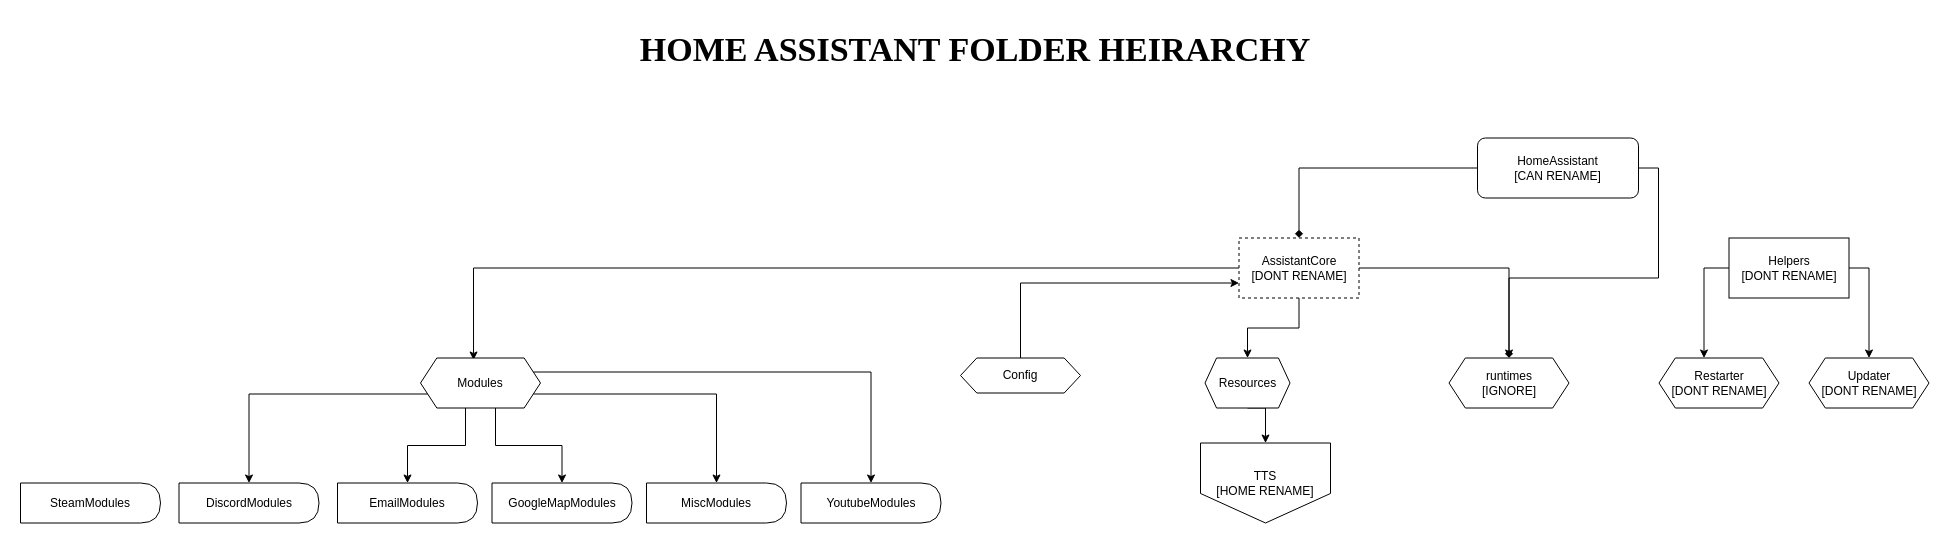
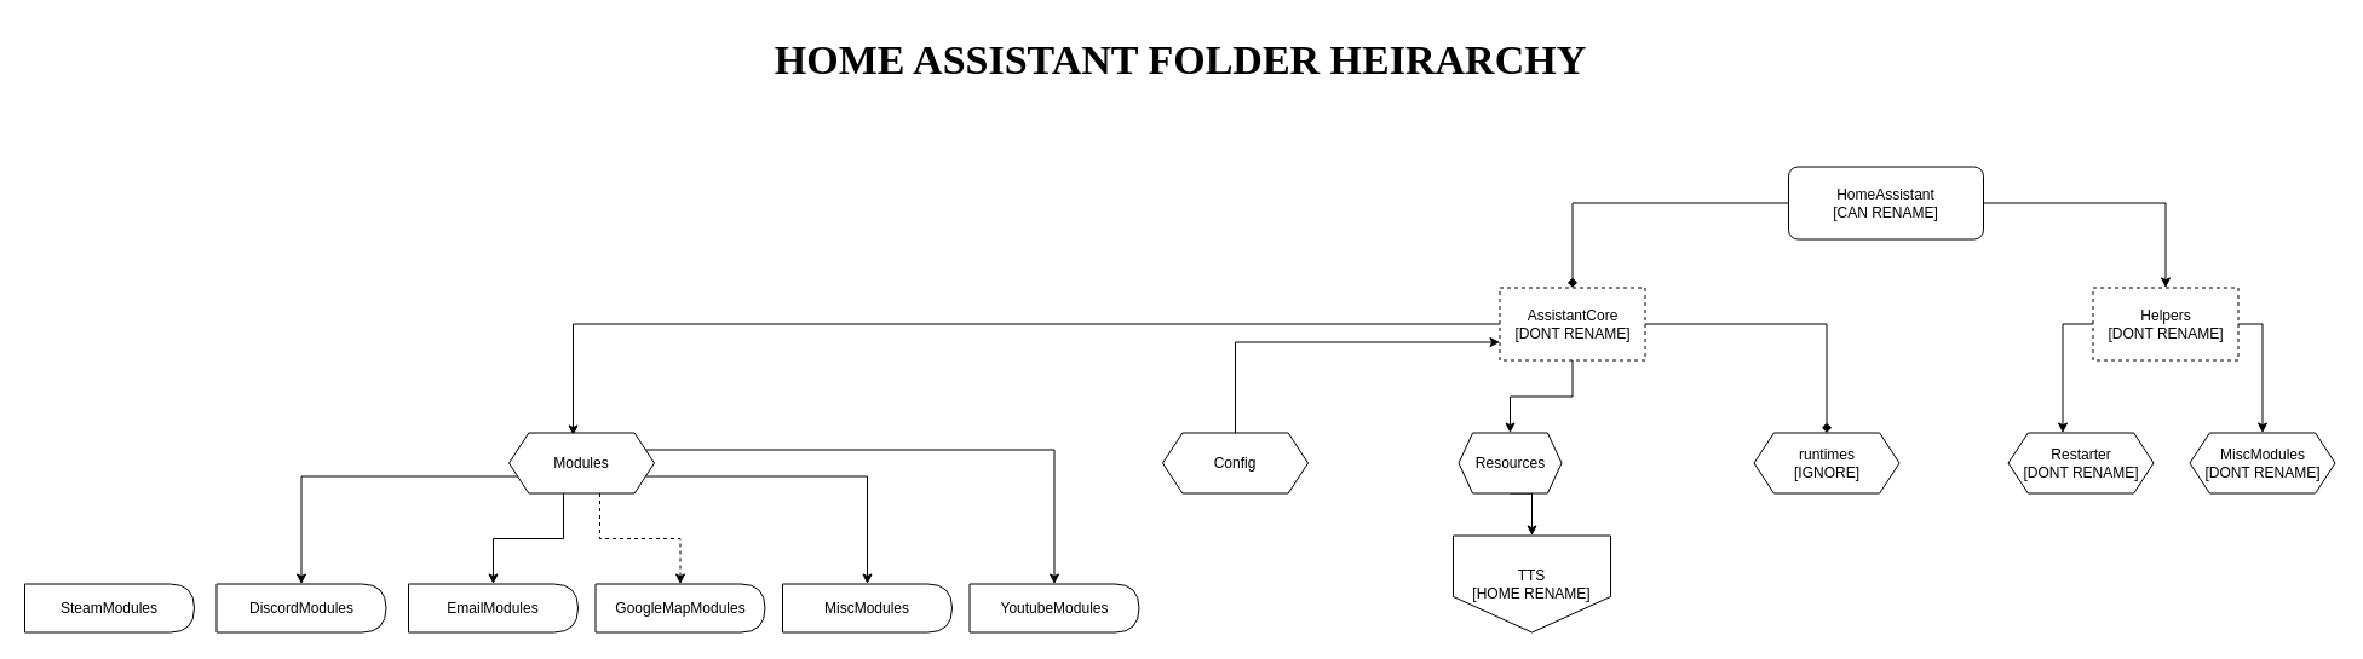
  <mxCell id="0" />
  <mxCell id="1" parent="0" />
  <mxCell id="2" style="edgeStyle=orthogonalEdgeStyle;rounded=0;orthogonalLoop=1;jettySize=auto;html=1;exitX=0;exitY=0.5;exitDx=0;exitDy=0;entryX=0.5;entryY=0;entryDx=0;entryDy=0;endArrow=diamond;" edge="1" parent="1" source="4" target="8"><mxGeometry relative="1" as="geometry" /></mxCell>
- <mxCell id="3" style="edgeStyle=orthogonalEdgeStyle;rounded=0;orthogonalLoop=1;jettySize=auto;html=1;exitX=1;exitY=0.5;exitDx=0;exitDy=0;" edge="1" parent="1" source="4" target="22"><mxGeometry relative="1" as="geometry" /></mxCell>
+ <mxCell id="3" style="edgeStyle=orthogonalEdgeStyle;rounded=0;orthogonalLoop=1;jettySize=auto;html=1;exitX=1;exitY=0.5;exitDx=0;exitDy=0;entryX=0.5;entryY=0;entryDx=0;entryDy=0;" edge="1" parent="1" source="4" target="11"><mxGeometry relative="1" as="geometry" /></mxCell>
  <mxCell id="4" value="HomeAssistant&lt;br&gt;[CAN RENAME]&lt;br&gt;" style="rounded=1;whiteSpace=wrap;html=1;arcSize=13;" vertex="1" parent="1"><mxGeometry x="1477" y="137.5" width="161" height="60" as="geometry" /></mxCell>
  <mxCell id="5" style="edgeStyle=orthogonalEdgeStyle;rounded=0;orthogonalLoop=1;jettySize=auto;html=1;exitX=1;exitY=0.5;exitDx=0;exitDy=0;entryX=0.5;entryY=0;entryDx=0;entryDy=0;endArrow=diamond;" edge="1" parent="1" source="8" target="22"><mxGeometry relative="1" as="geometry" /></mxCell>
  <mxCell id="6" style="edgeStyle=orthogonalEdgeStyle;rounded=0;orthogonalLoop=1;jettySize=auto;html=1;exitX=0;exitY=0.5;exitDx=0;exitDy=0;entryX=0.442;entryY=0.04;entryDx=0;entryDy=0;entryPerimeter=0;" edge="1" parent="1" source="8" target="19"><mxGeometry relative="1" as="geometry" /></mxCell>
  <mxCell id="7" style="edgeStyle=orthogonalEdgeStyle;rounded=0;orthogonalLoop=1;jettySize=auto;html=1;exitX=0.5;exitY=1;exitDx=0;exitDy=0;entryX=0.5;entryY=0;entryDx=0;entryDy=0;" edge="1" parent="1" source="8" target="21"><mxGeometry relative="1" as="geometry" /></mxCell>
  <mxCell id="8" value="AssistantCore&lt;br&gt;[DONT RENAME]&lt;br&gt;" style="rounded=1;whiteSpace=wrap;html=1;arcSize=0;dashed=1;" vertex="1" parent="1"><mxGeometry x="1238.5" y="237.5" width="120" height="60" as="geometry" /></mxCell>
  <mxCell id="9" style="edgeStyle=orthogonalEdgeStyle;rounded=0;orthogonalLoop=1;jettySize=auto;html=1;exitX=0;exitY=0.5;exitDx=0;exitDy=0;entryX=0.375;entryY=0;entryDx=0;entryDy=0;" edge="1" parent="1" source="11" target="23"><mxGeometry relative="1" as="geometry" /></mxCell>
  <mxCell id="10" style="edgeStyle=orthogonalEdgeStyle;rounded=0;orthogonalLoop=1;jettySize=auto;html=1;exitX=1;exitY=0.5;exitDx=0;exitDy=0;entryX=0.5;entryY=0;entryDx=0;entryDy=0;" edge="1" parent="1" source="11" target="24"><mxGeometry relative="1" as="geometry" /></mxCell>
- <mxCell id="11" value="Helpers&lt;br&gt;[DONT RENAME]&lt;br&gt;" style="rounded=1;whiteSpace=wrap;html=1;arcSize=0;" vertex="1" parent="1"><mxGeometry x="1728.5" y="237.5" width="120" height="60" as="geometry" /></mxCell>
+ <mxCell id="11" value="Helpers&lt;br&gt;[DONT RENAME]&lt;br&gt;" style="rounded=1;whiteSpace=wrap;html=1;arcSize=0;dashed=1;" vertex="1" parent="1"><mxGeometry x="1728.5" y="237.5" width="120" height="60" as="geometry" /></mxCell>
  <mxCell id="12" style="edgeStyle=orthogonalEdgeStyle;rounded=0;orthogonalLoop=1;jettySize=auto;html=1;exitX=0.5;exitY=0;exitDx=0;exitDy=0;entryX=0;entryY=0.75;entryDx=0;entryDy=0;" edge="1" parent="1" source="13" target="8"><mxGeometry relative="1" as="geometry" /></mxCell>
- <mxCell id="13" value="Config&lt;br&gt;" style="shape=hexagon;perimeter=hexagonPerimeter2;whiteSpace=wrap;html=1;size=0.136;" vertex="1" parent="1"><mxGeometry x="960" y="357.5" width="120" height="35" as="geometry" /></mxCell>
+ <mxCell id="13" value="Config&lt;br&gt;" style="shape=hexagon;perimeter=hexagonPerimeter2;whiteSpace=wrap;html=1;size=0.136;" vertex="1" parent="1"><mxGeometry x="960" y="357.5" width="120" height="50" as="geometry" /></mxCell>
  <mxCell id="14" style="edgeStyle=orthogonalEdgeStyle;rounded=0;orthogonalLoop=1;jettySize=auto;html=1;exitX=0;exitY=0.75;exitDx=0;exitDy=0;entryX=0.5;entryY=0;entryDx=0;entryDy=0;" edge="1" parent="1" source="19" target="25"><mxGeometry relative="1" as="geometry" /></mxCell>
  <mxCell id="15" style="edgeStyle=orthogonalEdgeStyle;rounded=0;orthogonalLoop=1;jettySize=auto;html=1;exitX=1;exitY=0.25;exitDx=0;exitDy=0;entryX=0.5;entryY=0;entryDx=0;entryDy=0;" edge="1" parent="1" source="19" target="30"><mxGeometry relative="1" as="geometry" /></mxCell>
  <mxCell id="16" style="edgeStyle=orthogonalEdgeStyle;rounded=0;orthogonalLoop=1;jettySize=auto;html=1;exitX=0.375;exitY=1;exitDx=0;exitDy=0;entryX=0.5;entryY=0;entryDx=0;entryDy=0;" edge="1" parent="1" source="19" target="26"><mxGeometry relative="1" as="geometry" /></mxCell>
- <mxCell id="17" style="edgeStyle=orthogonalEdgeStyle;rounded=0;orthogonalLoop=1;jettySize=auto;html=1;exitX=0.625;exitY=1;exitDx=0;exitDy=0;entryX=0.5;entryY=0;entryDx=0;entryDy=0;" edge="1" parent="1" source="19" target="27"><mxGeometry relative="1" as="geometry" /></mxCell>
+ <mxCell id="17" style="edgeStyle=orthogonalEdgeStyle;rounded=0;orthogonalLoop=1;jettySize=auto;html=1;exitX=0.625;exitY=1;exitDx=0;exitDy=0;entryX=0.5;entryY=0;entryDx=0;entryDy=0;dashed=1;" edge="1" parent="1" source="19" target="27"><mxGeometry relative="1" as="geometry" /></mxCell>
  <mxCell id="18" style="edgeStyle=orthogonalEdgeStyle;rounded=0;orthogonalLoop=1;jettySize=auto;html=1;exitX=1;exitY=0.75;exitDx=0;exitDy=0;entryX=0.5;entryY=0;entryDx=0;entryDy=0;" edge="1" parent="1" source="19" target="28"><mxGeometry relative="1" as="geometry" /></mxCell>
  <mxCell id="19" value="Modules&lt;br&gt;" style="shape=hexagon;perimeter=hexagonPerimeter2;whiteSpace=wrap;html=1;size=0.136;" vertex="1" parent="1"><mxGeometry x="420" y="357.5" width="120" height="50" as="geometry" /></mxCell>
  <mxCell id="20" style="edgeStyle=orthogonalEdgeStyle;rounded=0;orthogonalLoop=1;jettySize=auto;html=1;exitX=0.5;exitY=1;exitDx=0;exitDy=0;entryX=0.5;entryY=0;entryDx=0;entryDy=0;" edge="1" parent="1" source="21" target="31"><mxGeometry relative="1" as="geometry" /></mxCell>
  <mxCell id="21" value="Resources&lt;br&gt;" style="shape=hexagon;perimeter=hexagonPerimeter2;whiteSpace=wrap;html=1;size=0.136;" vertex="1" parent="1"><mxGeometry x="1204.5" y="357.5" width="85" height="50" as="geometry" /></mxCell>
  <mxCell id="22" value="runtimes&lt;br&gt;[IGNORE]&lt;br&gt;" style="shape=hexagon;perimeter=hexagonPerimeter2;whiteSpace=wrap;html=1;size=0.136;" vertex="1" parent="1"><mxGeometry x="1448.5" y="357.5" width="120" height="50" as="geometry" /></mxCell>
  <mxCell id="23" value="Restarter&lt;br&gt;[DONT RENAME]&lt;br&gt;" style="shape=hexagon;perimeter=hexagonPerimeter2;whiteSpace=wrap;html=1;size=0.136;" vertex="1" parent="1"><mxGeometry x="1658.5" y="357.5" width="120" height="50" as="geometry" /></mxCell>
- <mxCell id="24" value="Updater&lt;br&gt;[DONT RENAME]&lt;br&gt;" style="shape=hexagon;perimeter=hexagonPerimeter2;whiteSpace=wrap;html=1;size=0.136;" vertex="1" parent="1"><mxGeometry x="1808.5" y="357.5" width="120" height="50" as="geometry" /></mxCell>
+ <mxCell id="24" value="MiscModules&lt;br&gt;[DONT RENAME]&lt;br&gt;" style="shape=hexagon;perimeter=hexagonPerimeter2;whiteSpace=wrap;html=1;size=0.136;" vertex="1" parent="1"><mxGeometry x="1808.5" y="357.5" width="120" height="50" as="geometry" /></mxCell>
  <mxCell id="25" value="DiscordModules" style="shape=delay;whiteSpace=wrap;html=1;" vertex="1" parent="1"><mxGeometry x="178.5" y="482.5" width="140" height="40" as="geometry" /></mxCell>
  <mxCell id="26" value="EmailModules&lt;br&gt;" style="shape=delay;whiteSpace=wrap;html=1;" vertex="1" parent="1"><mxGeometry x="337" y="482.5" width="140" height="40" as="geometry" /></mxCell>
  <mxCell id="27" value="GoogleMapModules" style="shape=delay;whiteSpace=wrap;html=1;" vertex="1" parent="1"><mxGeometry x="491.5" y="482.5" width="140" height="40" as="geometry" /></mxCell>
  <mxCell id="28" value="MiscModules" style="shape=delay;whiteSpace=wrap;html=1;" vertex="1" parent="1"><mxGeometry x="646" y="482.5" width="140" height="40" as="geometry" /></mxCell>
  <mxCell id="29" value="SteamModules" style="shape=delay;whiteSpace=wrap;html=1;" vertex="1" parent="1"><mxGeometry x="20" y="482.5" width="140" height="40" as="geometry" /></mxCell>
  <mxCell id="30" value="YoutubeModules" style="shape=delay;whiteSpace=wrap;html=1;" vertex="1" parent="1"><mxGeometry x="800.5" y="482.5" width="140" height="40" as="geometry" /></mxCell>
  <mxCell id="31" value="TTS&lt;br&gt;[HOME RENAME]&lt;br&gt;" style="shape=offPageConnector;whiteSpace=wrap;html=1;direction=east;size=0.369;" vertex="1" parent="1"><mxGeometry x="1200" y="442.5" width="130" height="80" as="geometry" /></mxCell>
  <mxCell id="32" value="HOME ASSISTANT FOLDER HEIRARCHY&lt;br style=&quot;font-size: 34px;&quot;&gt;" style="text;html=1;align=center;verticalAlign=middle;whiteSpace=wrap;rounded=0;shadow=0;comic=0;glass=0;fontStyle=1;fontFamily=Verdana;horizontal=1;fontSize=34;" vertex="1" parent="1"><mxGeometry x="20" y="20" width="1910" height="60" as="geometry" /></mxCell>
